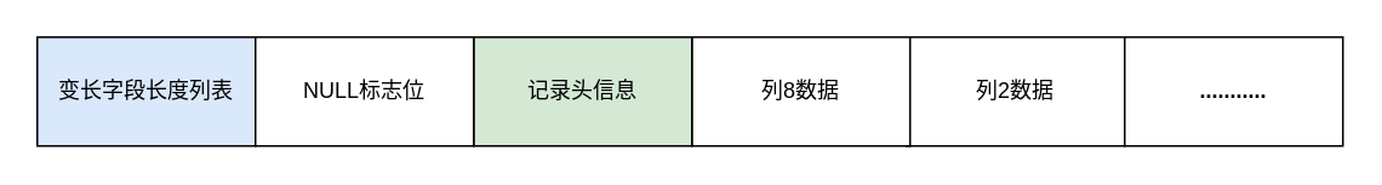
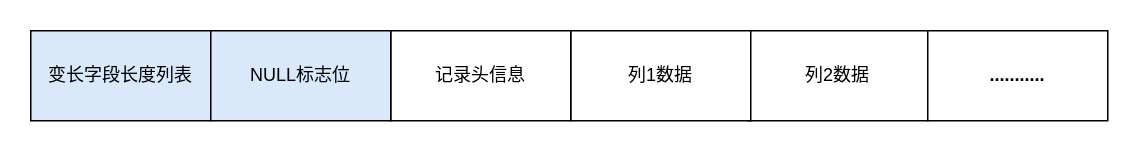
  <mxCell id="0" />
  <mxCell id="1" parent="0" />
  <mxCell id="2" value="" style="group;movable=1;resizable=1;rotatable=1;deletable=1;editable=1;locked=0;connectable=1;" vertex="1" connectable="0" parent="1"><mxGeometry x="20" y="20" width="718" height="60" as="geometry" /></mxCell>
  <mxCell id="3" value="变长字段长度列表" style="rounded=0;whiteSpace=wrap;html=1;fillColor=#dae8fc;" vertex="1" parent="2"><mxGeometry width="120" height="60" as="geometry" /></mxCell>
  <mxCell id="4" value="列2数据" style="rounded=0;whiteSpace=wrap;html=1;" vertex="1" parent="2"><mxGeometry x="478" width="120" height="60" as="geometry" /></mxCell>
- <mxCell id="5" value="列8数据" style="rounded=0;whiteSpace=wrap;html=1;" vertex="1" parent="2"><mxGeometry x="360" width="120" height="60" as="geometry" /></mxCell>
- <mxCell id="6" value="记录头信息" style="rounded=0;whiteSpace=wrap;html=1;fillColor=#d5e8d4;" vertex="1" parent="2"><mxGeometry x="240" width="120" height="60" as="geometry" /></mxCell>
- <mxCell id="7" value="NULL标志位" style="rounded=0;whiteSpace=wrap;html=1;" vertex="1" parent="2"><mxGeometry x="120" width="120" height="60" as="geometry" /></mxCell>
+ <mxCell id="5" value="列1数据" style="rounded=0;whiteSpace=wrap;html=1;" vertex="1" parent="2"><mxGeometry x="360" width="120" height="60" as="geometry" /></mxCell>
+ <mxCell id="6" value="记录头信息" style="rounded=0;whiteSpace=wrap;html=1;" vertex="1" parent="2"><mxGeometry x="240" width="120" height="60" as="geometry" /></mxCell>
+ <mxCell id="7" value="NULL标志位" style="rounded=0;whiteSpace=wrap;html=1;fillColor=#dae8fc;" vertex="1" parent="2"><mxGeometry x="120" width="120" height="60" as="geometry" /></mxCell>
  <mxCell id="8" value="&lt;b&gt;...........&lt;/b&gt;" style="rounded=0;whiteSpace=wrap;html=1;" vertex="1" parent="2"><mxGeometry x="598" width="120" height="60" as="geometry" /></mxCell>
